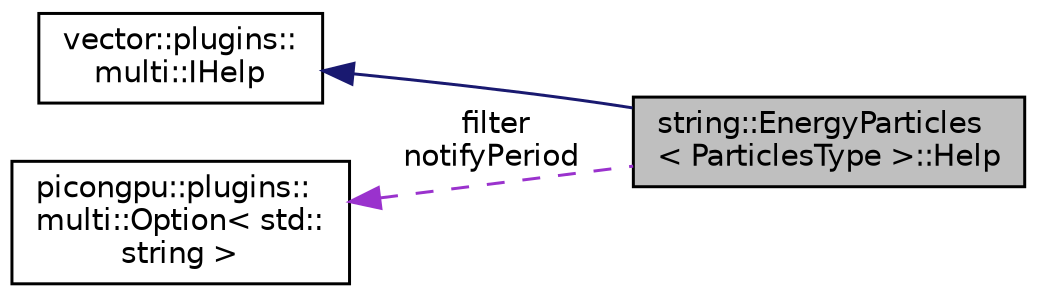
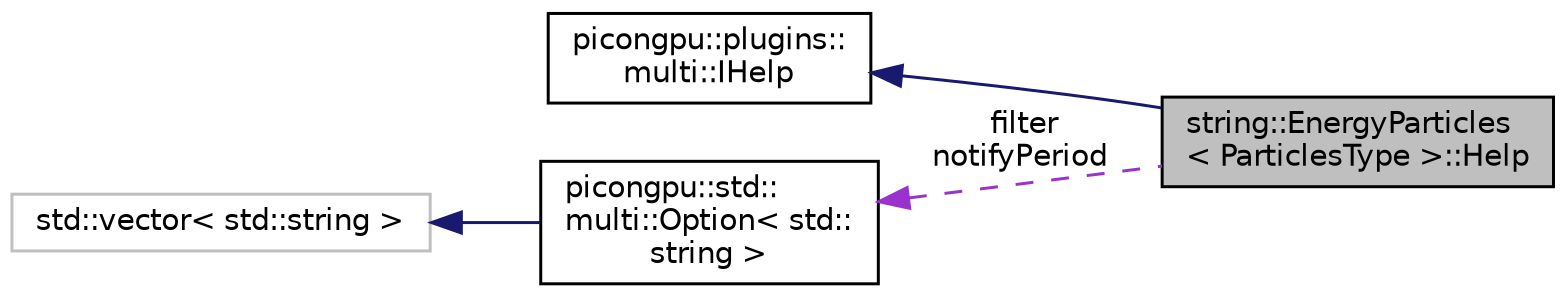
  digraph {
    rankdir=LR
    node [color=black fillcolor=white fontname=Helvetica fontsize=10 shape=record style=filled]
    edge [color=midnightblue dir=back fontname=Helvetica fontsize=10 labelfontname=Helvetica labelfontsize=10 style=solid]
    n1 [fillcolor=grey75 fontcolor=black height=0.2 label="string::EnergyParticles\l\< ParticlesType \>::Help" width=0.4]
-   n2 [height=0.2 label="vector::plugins::\lmulti::IHelp" width=0.4]
-   n3 [height=0.2 label="picongpu::plugins::\lmulti::Option\< std::\lstring \>" width=0.4]
+   n2 [height=0.2 label="picongpu::plugins::\lmulti::IHelp" width=0.4]
+   n3 [height=0.2 label="picongpu::std::\lmulti::Option\< std::\lstring \>" width=0.4]
+   n4 [color=grey75 height=0.2 label="std::vector\< std::string \>" width=0.4]
    n2 -> n1
    n3 -> n1 [color=darkorchid3 label=" filter\nnotifyPeriod" style=dashed]
+   n4 -> n3
  }
